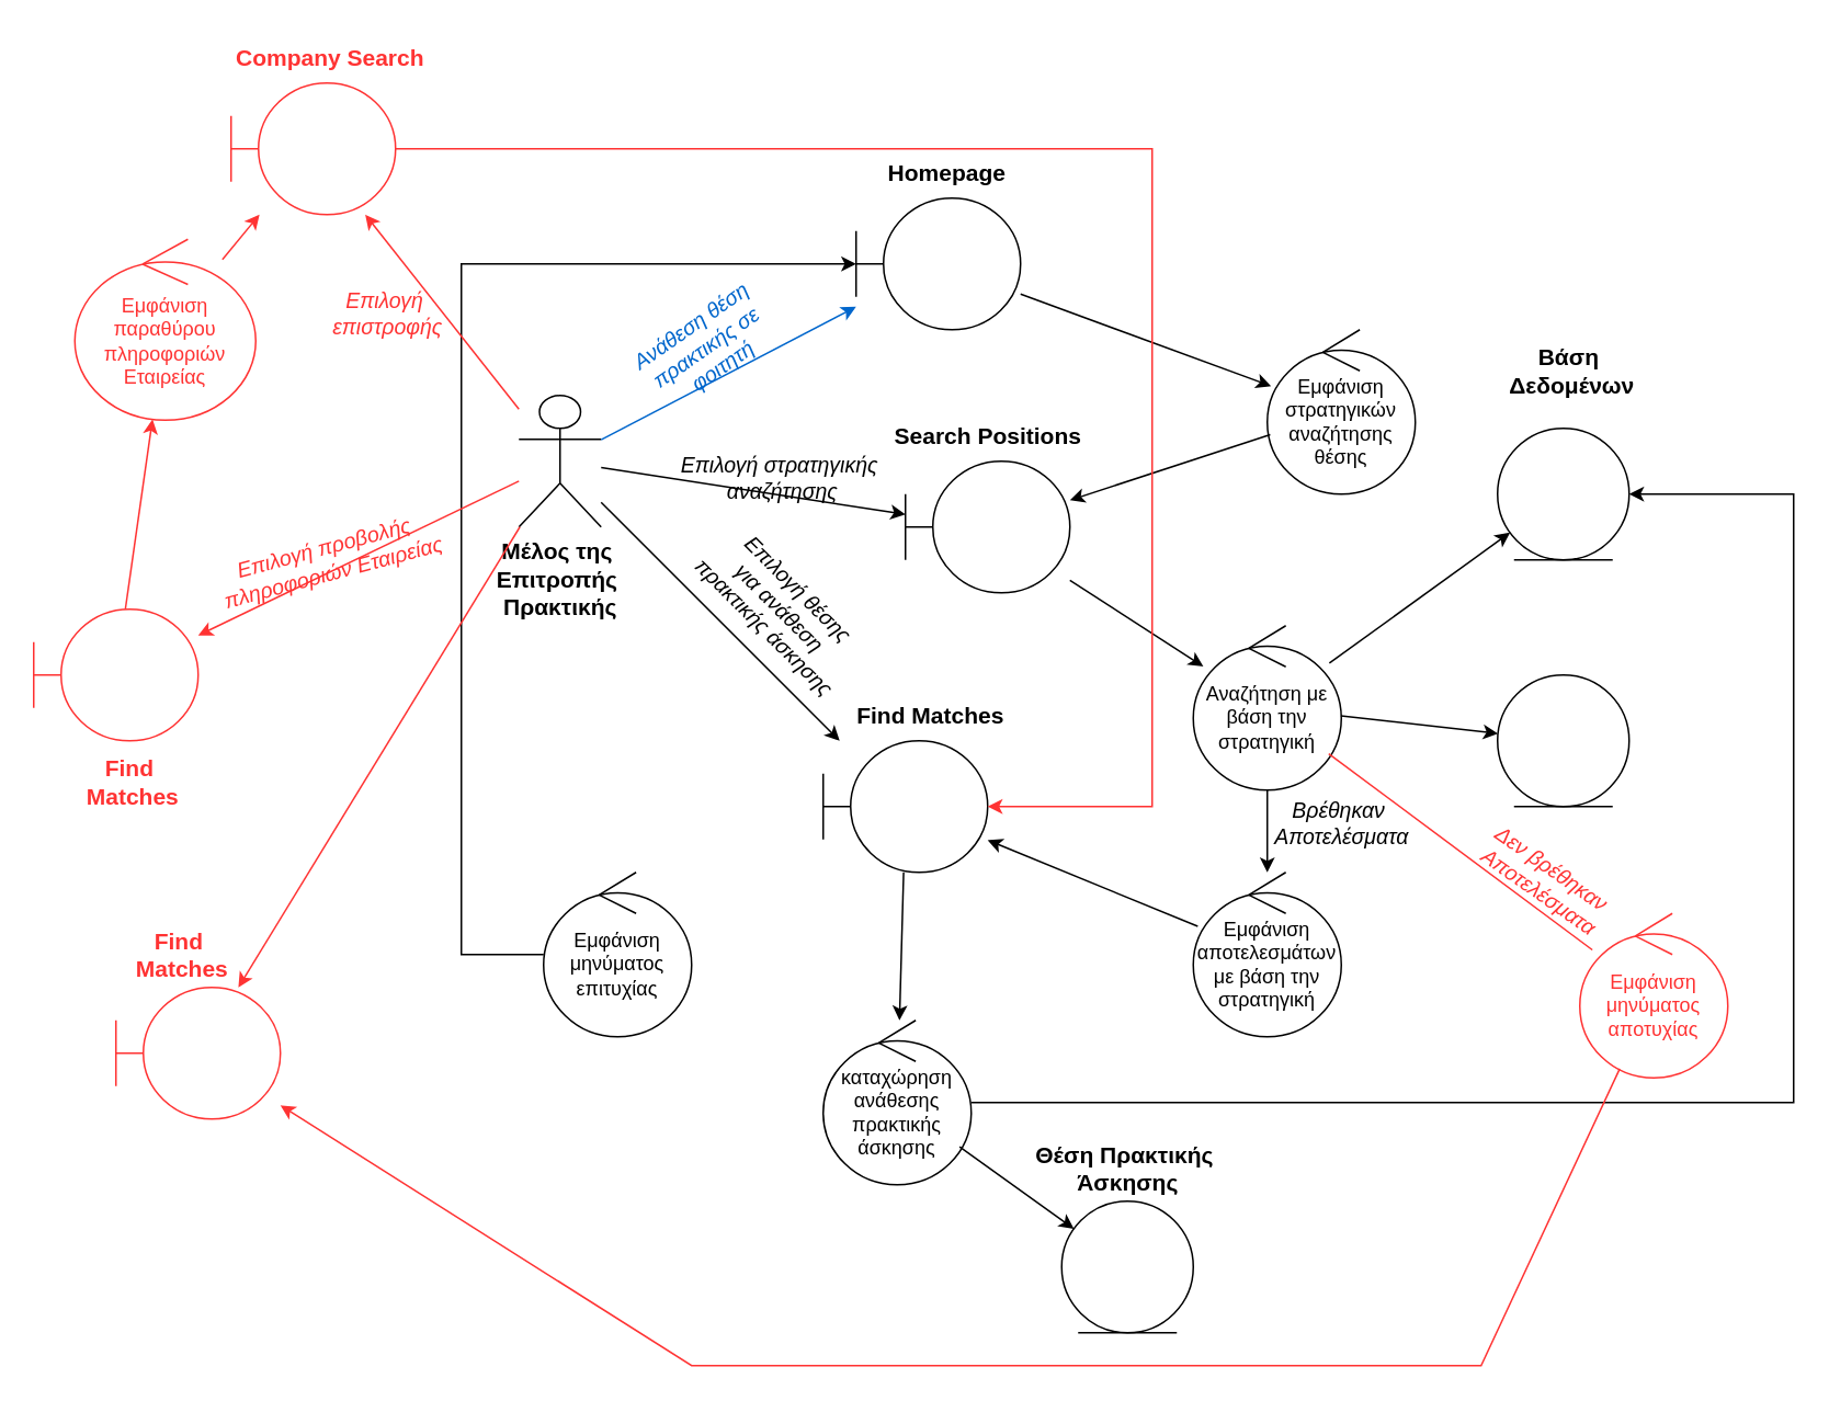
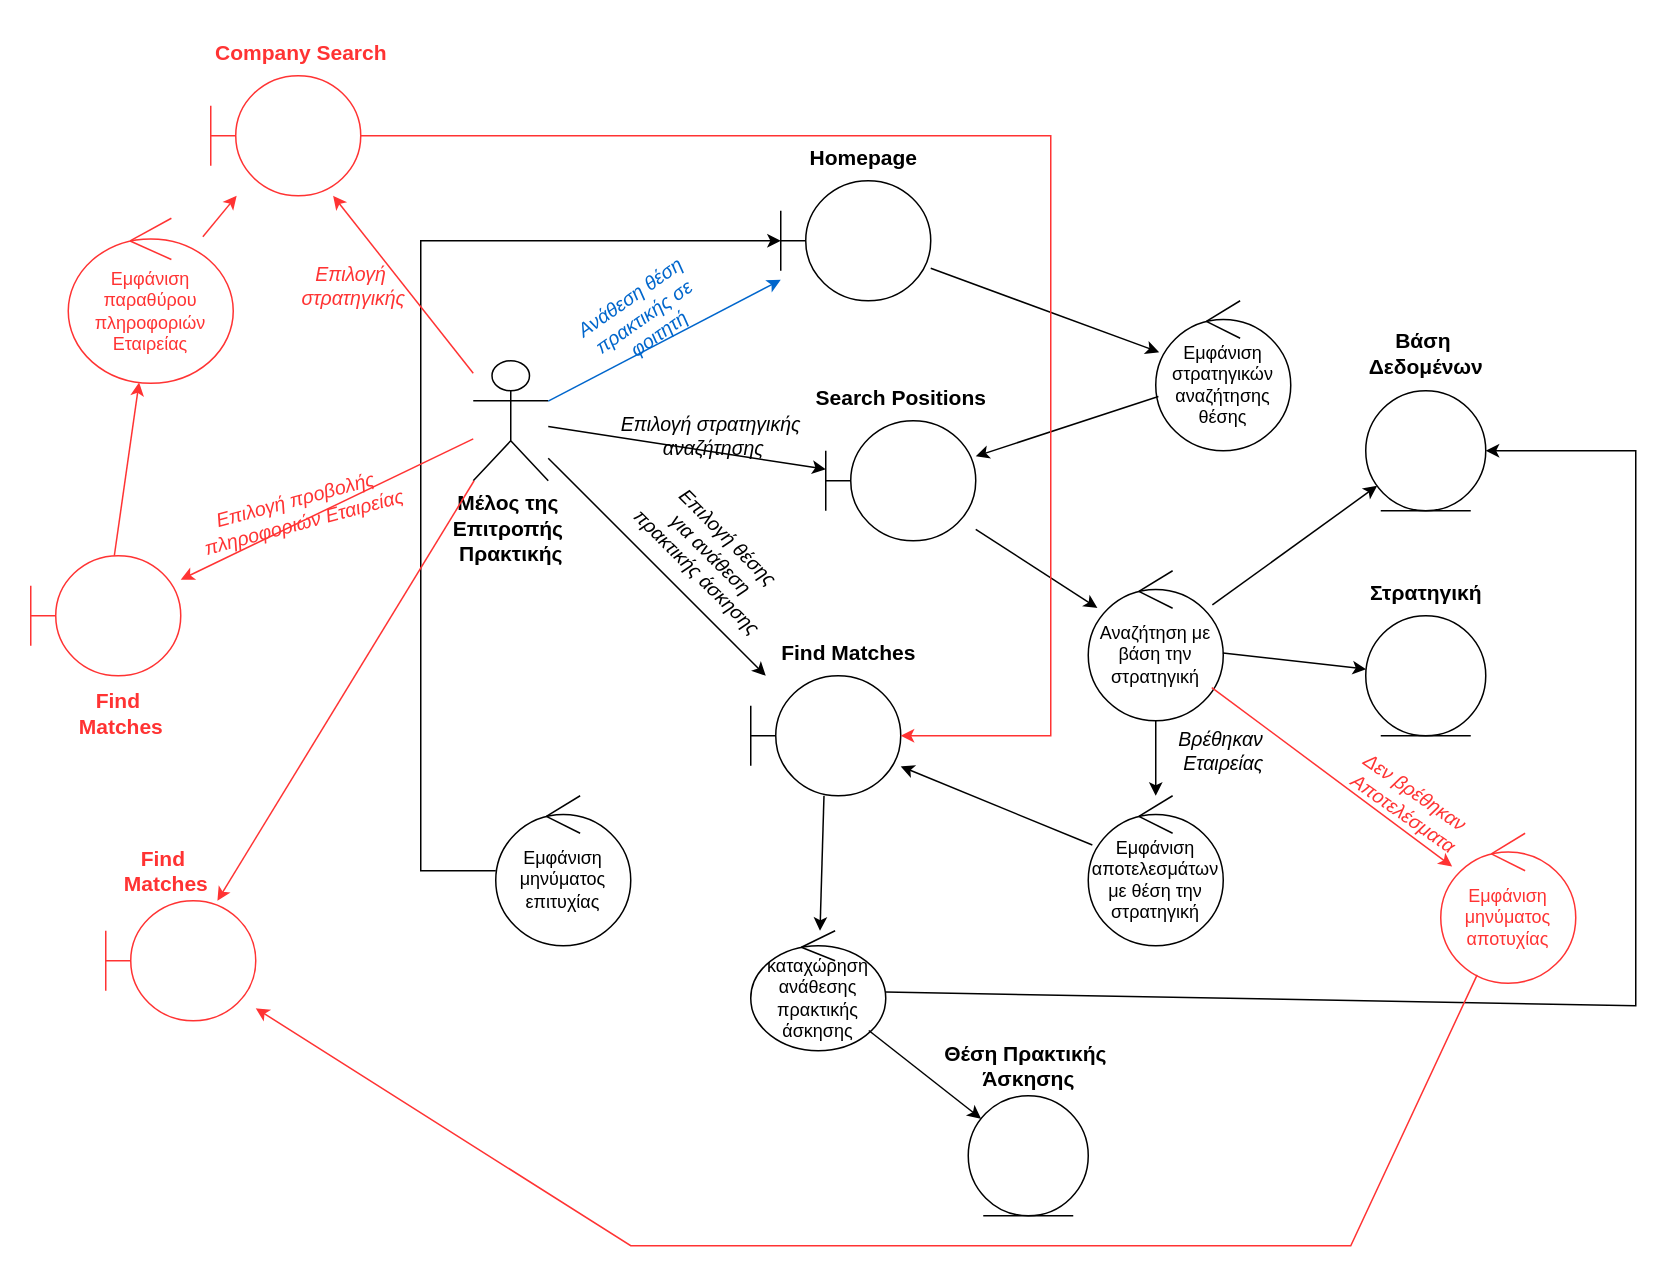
  <mxCell id="0" />
  <mxCell id="1" parent="0" />
  <mxCell id="2" value="&lt;span style=&quot;font-size: 14px;&quot;&gt;&lt;b&gt;Μέλος της&amp;nbsp;&lt;/b&gt;&lt;/span&gt;&lt;div&gt;&lt;span style=&quot;font-size: 14px;&quot;&gt;&lt;b&gt;Επιτροπής&amp;nbsp;&lt;/b&gt;&lt;/span&gt;&lt;div&gt;&lt;span style=&quot;font-size: 14px;&quot;&gt;&lt;b&gt;Πρακτικής&lt;/b&gt;&lt;/span&gt;&lt;/div&gt;&lt;/div&gt;" style="shape=umlActor;verticalLabelPosition=bottom;verticalAlign=top;html=1;outlineConnect=0;" vertex="1" parent="1"><mxGeometry x="315" y="240" width="50" height="80" as="geometry" /></mxCell>
  <mxCell id="3" value="" style="shape=umlBoundary;whiteSpace=wrap;html=1;" vertex="1" parent="1"><mxGeometry x="520" y="120" width="100" height="80" as="geometry" /></mxCell>
  <mxCell id="4" value="Homepage" style="text;html=1;align=center;verticalAlign=middle;resizable=0;points=[];autosize=1;strokeColor=none;fillColor=none;fontSize=14;fontStyle=1" vertex="1" parent="1"><mxGeometry x="530" y="90" width="90" height="30" as="geometry" /></mxCell>
  <mxCell id="5" value="" style="endArrow=classic;html=1;rounded=0;strokeColor=#0066CC;" edge="1" parent="1" target="3" source="2"><mxGeometry width="50" height="50" relative="1" as="geometry"><mxPoint x="460" y="348" as="sourcePoint" /><mxPoint x="960" y="470" as="targetPoint" /></mxGeometry></mxCell>
  <mxCell id="6" value="Ανάθεση θέση&amp;nbsp;&lt;div&gt;πρακτικής σε&amp;nbsp;&lt;/div&gt;&lt;div&gt;φοιτητή&lt;/div&gt;" style="text;html=1;align=center;verticalAlign=middle;resizable=0;points=[];autosize=1;strokeColor=none;fillColor=none;rotation=-35;fontSize=13;fontStyle=2;fontColor=#0066CC;" vertex="1" parent="1"><mxGeometry x="375" y="180" width="110" height="60" as="geometry" /></mxCell>
  <mxCell id="7" value="Εμφάνιση στρατηγικών αναζήτησης θέσης" style="ellipse;shape=umlControl;whiteSpace=wrap;html=1;fontStyle=0" vertex="1" parent="1"><mxGeometry x="770" y="200" width="90" height="100" as="geometry" /></mxCell>
  <mxCell id="8" value="" style="endArrow=classic;html=1;rounded=0;" edge="1" parent="1" source="3" target="7"><mxGeometry width="50" height="50" relative="1" as="geometry"><mxPoint x="700" y="440" as="sourcePoint" /><mxPoint x="750" y="390" as="targetPoint" /></mxGeometry></mxCell>
  <mxCell id="9" value="" style="shape=umlBoundary;whiteSpace=wrap;html=1;" vertex="1" parent="1"><mxGeometry x="550" y="280" width="100" height="80" as="geometry" /></mxCell>
  <mxCell id="10" value="Search Positions" style="text;html=1;align=center;verticalAlign=middle;resizable=0;points=[];autosize=1;strokeColor=none;fillColor=none;fontSize=14;fontStyle=1" vertex="1" parent="1"><mxGeometry x="535" y="250" width="130" height="30" as="geometry" /></mxCell>
  <mxCell id="11" value="" style="endArrow=classic;html=1;rounded=0;" edge="1" parent="1" source="7" target="9"><mxGeometry width="50" height="50" relative="1" as="geometry"><mxPoint x="700" y="440" as="sourcePoint" /><mxPoint x="750" y="390" as="targetPoint" /></mxGeometry></mxCell>
  <mxCell id="12" value="" style="endArrow=classic;html=1;rounded=0;" edge="1" parent="1" source="2" target="9"><mxGeometry width="50" height="50" relative="1" as="geometry"><mxPoint x="700" y="440" as="sourcePoint" /><mxPoint x="750" y="390" as="targetPoint" /></mxGeometry></mxCell>
  <mxCell id="13" value="Επιλογή στρατηγικής&amp;nbsp;&lt;div&gt;αναζήτησης&lt;/div&gt;" style="text;html=1;align=center;verticalAlign=middle;resizable=0;points=[];autosize=1;strokeColor=none;fillColor=none;fontSize=13;fontStyle=2" vertex="1" parent="1"><mxGeometry x="400" y="270" width="150" height="40" as="geometry" /></mxCell>
  <mxCell id="14" value="Αναζήτηση με βάση την στρατηγική" style="ellipse;shape=umlControl;whiteSpace=wrap;html=1;fontStyle=0" vertex="1" parent="1"><mxGeometry x="725" y="380" width="90" height="100" as="geometry" /></mxCell>
  <mxCell id="15" value="" style="endArrow=classic;html=1;rounded=0;" edge="1" parent="1" source="9" target="14"><mxGeometry width="50" height="50" relative="1" as="geometry"><mxPoint x="700" y="440" as="sourcePoint" /><mxPoint x="750" y="390" as="targetPoint" /></mxGeometry></mxCell>
  <mxCell id="16" value="" style="ellipse;shape=umlEntity;whiteSpace=wrap;html=1;" vertex="1" parent="1"><mxGeometry x="910" y="410" width="80" height="80" as="geometry" /></mxCell>
+ <mxCell id="17" value="Στρατηγική" style="text;html=1;align=center;verticalAlign=middle;resizable=0;points=[];autosize=1;strokeColor=none;fillColor=none;fontSize=14;fontStyle=1" vertex="1" parent="1"><mxGeometry x="905" y="380" width="90" height="30" as="geometry" /></mxCell>
  <mxCell id="18" value="" style="ellipse;shape=umlEntity;whiteSpace=wrap;html=1;" vertex="1" parent="1"><mxGeometry x="910" y="260" width="80" height="80" as="geometry" /></mxCell>
- <mxCell id="19" value="Βάση&amp;nbsp;&lt;div&gt;Δεδομένων&lt;/div&gt;" style="text;html=1;align=center;verticalAlign=middle;resizable=0;points=[];autosize=1;strokeColor=none;fillColor=none;fontSize=14;fontStyle=1" vertex="1" parent="1"><mxGeometry x="910" y="200" width="90" height="50" as="geometry" /></mxCell>
+ <mxCell id="19" value="Βάση&amp;nbsp;&lt;div&gt;Δεδομένων&lt;/div&gt;" style="text;html=1;align=center;verticalAlign=middle;resizable=0;points=[];autosize=1;strokeColor=none;fillColor=none;fontSize=14;fontStyle=1" vertex="1" parent="1"><mxGeometry x="905" y="210" width="90" height="50" as="geometry" /></mxCell>
  <mxCell id="20" value="" style="endArrow=classic;html=1;rounded=0;" edge="1" parent="1" source="14" target="18"><mxGeometry width="50" height="50" relative="1" as="geometry"><mxPoint x="700" y="440" as="sourcePoint" /><mxPoint x="750" y="390" as="targetPoint" /></mxGeometry></mxCell>
  <mxCell id="21" value="" style="endArrow=classic;html=1;rounded=0;" edge="1" parent="1" source="14" target="16"><mxGeometry width="50" height="50" relative="1" as="geometry"><mxPoint x="700" y="440" as="sourcePoint" /><mxPoint x="750" y="390" as="targetPoint" /></mxGeometry></mxCell>
- <mxCell id="22" value="Εμφάνιση αποτελεσμάτων με βάση την στρατηγική" style="ellipse;shape=umlControl;whiteSpace=wrap;html=1;fontStyle=0" vertex="1" parent="1"><mxGeometry x="725" y="530" width="90" height="100" as="geometry" /></mxCell>
+ <mxCell id="22" value="Εμφάνιση αποτελεσμάτων με θέση την στρατηγική" style="ellipse;shape=umlControl;whiteSpace=wrap;html=1;fontStyle=0" vertex="1" parent="1"><mxGeometry x="725" y="530" width="90" height="100" as="geometry" /></mxCell>
  <mxCell id="23" value="" style="endArrow=classic;html=1;rounded=0;" edge="1" parent="1" source="14" target="22"><mxGeometry width="50" height="50" relative="1" as="geometry"><mxPoint x="700" y="440" as="sourcePoint" /><mxPoint x="750" y="390" as="targetPoint" /></mxGeometry></mxCell>
  <mxCell id="24" value="" style="shape=umlBoundary;whiteSpace=wrap;html=1;" vertex="1" parent="1"><mxGeometry x="500" y="450" width="100" height="80" as="geometry" /></mxCell>
  <mxCell id="25" value="Find Matches" style="text;html=1;align=center;verticalAlign=middle;resizable=0;points=[];autosize=1;strokeColor=none;fillColor=none;fontSize=14;fontStyle=1" vertex="1" parent="1"><mxGeometry x="510" y="420" width="110" height="30" as="geometry" /></mxCell>
  <mxCell id="26" value="" style="endArrow=classic;html=1;rounded=0;" edge="1" parent="1" source="22" target="24"><mxGeometry width="50" height="50" relative="1" as="geometry"><mxPoint x="700" y="440" as="sourcePoint" /><mxPoint x="750" y="390" as="targetPoint" /></mxGeometry></mxCell>
  <mxCell id="27" value="" style="endArrow=classic;html=1;rounded=0;" edge="1" parent="1" source="2" target="24"><mxGeometry width="50" height="50" relative="1" as="geometry"><mxPoint x="700" y="440" as="sourcePoint" /><mxPoint x="750" y="390" as="targetPoint" /></mxGeometry></mxCell>
  <mxCell id="28" value="Επιλογή θέσης&amp;nbsp;&lt;div&gt;για ανάθεση&amp;nbsp;&lt;/div&gt;&lt;div&gt;πρακτικής άσκησης&lt;/div&gt;" style="text;html=1;align=center;verticalAlign=middle;resizable=0;points=[];autosize=1;strokeColor=none;fillColor=none;rotation=45;fontSize=13;fontStyle=2" vertex="1" parent="1"><mxGeometry x="405" y="340" width="140" height="60" as="geometry" /></mxCell>
- <mxCell id="29" value="καταχώρηση ανάθεσης πρακτικής άσκησης" style="ellipse;shape=umlControl;whiteSpace=wrap;html=1;fontStyle=0" vertex="1" parent="1"><mxGeometry x="500" y="620" width="90" height="100" as="geometry" /></mxCell>
+ <mxCell id="29" value="καταχώρηση ανάθεσης πρακτικής άσκησης" style="ellipse;shape=umlControl;whiteSpace=wrap;html=1;fontStyle=0" vertex="1" parent="1"><mxGeometry x="500" y="620" width="90" height="80" as="geometry" /></mxCell>
  <mxCell id="30" value="" style="endArrow=classic;html=1;rounded=0;" edge="1" parent="1" source="24" target="29"><mxGeometry width="50" height="50" relative="1" as="geometry"><mxPoint x="700" y="440" as="sourcePoint" /><mxPoint x="750" y="390" as="targetPoint" /></mxGeometry></mxCell>
  <mxCell id="31" value="" style="ellipse;shape=umlEntity;whiteSpace=wrap;html=1;" vertex="1" parent="1"><mxGeometry x="645" y="730" width="80" height="80" as="geometry" /></mxCell>
  <mxCell id="32" value="Θέση Πρακτικής&amp;nbsp;&lt;div&gt;Άσκησης&lt;/div&gt;" style="text;html=1;align=center;verticalAlign=middle;resizable=0;points=[];autosize=1;strokeColor=none;fillColor=none;fontSize=14;fontStyle=1" vertex="1" parent="1"><mxGeometry x="620" y="685" width="130" height="50" as="geometry" /></mxCell>
  <mxCell id="33" value="" style="endArrow=classic;html=1;rounded=0;" edge="1" parent="1" source="29" target="31"><mxGeometry width="50" height="50" relative="1" as="geometry"><mxPoint x="700" y="440" as="sourcePoint" /><mxPoint x="750" y="390" as="targetPoint" /></mxGeometry></mxCell>
  <mxCell id="34" value="" style="endArrow=classic;html=1;rounded=0;" edge="1" parent="1" source="29" target="18"><mxGeometry width="50" height="50" relative="1" as="geometry"><mxPoint x="700" y="440" as="sourcePoint" /><mxPoint x="1090" y="130" as="targetPoint" /><Array as="points"><mxPoint x="1090" y="670" /><mxPoint x="1090" y="300" /></Array></mxGeometry></mxCell>
  <mxCell id="35" value="Εμφάνιση μηνύματος επιτυχίας" style="ellipse;shape=umlControl;whiteSpace=wrap;html=1;fontStyle=0" vertex="1" parent="1"><mxGeometry x="330" y="530" width="90" height="100" as="geometry" /></mxCell>
  <mxCell id="36" value="" style="endArrow=classic;html=1;rounded=0;" edge="1" parent="1" source="35" target="3"><mxGeometry width="50" height="50" relative="1" as="geometry"><mxPoint x="700" y="440" as="sourcePoint" /><mxPoint x="160" y="180" as="targetPoint" /><Array as="points"><mxPoint x="280" y="580" /><mxPoint x="280" y="450" /><mxPoint x="280" y="160" /></Array></mxGeometry></mxCell>
  <mxCell id="37" value="Εμφάνιση μηνύματος αποτυχίας" style="ellipse;shape=umlControl;whiteSpace=wrap;html=1;fontStyle=0;fontColor=light-dark(#FF3333,#ED0202);strokeColor=light-dark(#FF3333,#ED0202);" vertex="1" parent="1"><mxGeometry x="960" y="555" width="90" height="100" as="geometry" /></mxCell>
- <mxCell id="38" value="Βρέθηκαν&amp;nbsp;&lt;div&gt;Αποτελέσματα&lt;/div&gt;" style="text;html=1;align=center;verticalAlign=middle;resizable=0;points=[];autosize=1;strokeColor=none;fillColor=none;fontSize=13;fontStyle=2" vertex="1" parent="1"><mxGeometry x="760" y="480" width="110" height="40" as="geometry" /></mxCell>
- <mxCell id="39" value="" style="endArrow=none;html=1;rounded=0;strokeColor=light-dark(#FF3333,#ED0202);" edge="1" parent="1" source="14" target="37"><mxGeometry width="50" height="50" relative="1" as="geometry"><mxPoint x="540" y="490" as="sourcePoint" /><mxPoint x="590" y="440" as="targetPoint" /></mxGeometry></mxCell>
+ <mxCell id="38" value="Βρέθηκαν&amp;nbsp;&lt;div&gt;Εταιρείας&lt;/div&gt;" style="text;html=1;align=center;verticalAlign=middle;resizable=0;points=[];autosize=1;strokeColor=none;fillColor=none;fontSize=13;fontStyle=2" vertex="1" parent="1"><mxGeometry x="760" y="480" width="110" height="40" as="geometry" /></mxCell>
+ <mxCell id="39" value="" style="endArrow=classic;html=1;rounded=0;strokeColor=light-dark(#FF3333,#ED0202);" edge="1" parent="1" source="14" target="37"><mxGeometry width="50" height="50" relative="1" as="geometry"><mxPoint x="540" y="490" as="sourcePoint" /><mxPoint x="590" y="440" as="targetPoint" /></mxGeometry></mxCell>
  <mxCell id="40" value="" style="endArrow=classic;html=1;rounded=0;strokeColor=light-dark(#FF3333,#ED0202);" edge="1" parent="1" source="37" target="41"><mxGeometry width="50" height="50" relative="1" as="geometry"><mxPoint x="540" y="490" as="sourcePoint" /><mxPoint x="590" y="440" as="targetPoint" /><Array as="points"><mxPoint x="900" y="830" /><mxPoint x="420" y="830" /></Array></mxGeometry></mxCell>
  <mxCell id="41" value="" style="shape=umlBoundary;whiteSpace=wrap;html=1;strokeColor=light-dark(#FF3333,#ED0202);" vertex="1" parent="1"><mxGeometry x="70" y="600" width="100" height="80" as="geometry" /></mxCell>
  <mxCell id="42" value="Find&amp;nbsp;&lt;div&gt;Matches&lt;/div&gt;" style="text;html=1;align=center;verticalAlign=middle;resizable=0;points=[];autosize=1;strokeColor=none;fillColor=none;fontSize=14;fontStyle=1;fontColor=light-dark(#FF3333,#ED0202);" vertex="1" parent="1"><mxGeometry x="70" y="555" width="80" height="50" as="geometry" /></mxCell>
  <mxCell id="43" value="" style="endArrow=classic;html=1;rounded=0;strokeColor=light-dark(#FF3333,#ED0202);" edge="1" parent="1" source="2" target="41"><mxGeometry width="50" height="50" relative="1" as="geometry"><mxPoint x="817" y="468" as="sourcePoint" /><mxPoint x="978" y="587" as="targetPoint" /></mxGeometry></mxCell>
  <mxCell id="44" value="Δεν βρέθηκαν&amp;nbsp;&lt;div&gt;Αποτελέσματα&lt;/div&gt;" style="text;html=1;align=center;verticalAlign=middle;resizable=0;points=[];autosize=1;strokeColor=none;fillColor=none;fontSize=13;fontStyle=2;fontColor=light-dark(#FF3333,#ED0202);rotation=35;" vertex="1" parent="1"><mxGeometry x="885" y="515" width="110" height="40" as="geometry" /></mxCell>
  <mxCell id="45" value="" style="shape=umlBoundary;whiteSpace=wrap;html=1;strokeColor=light-dark(#FF3333,#ED0202);" vertex="1" parent="1"><mxGeometry x="20" y="370" width="100" height="80" as="geometry" /></mxCell>
  <mxCell id="46" value="" style="endArrow=classic;html=1;rounded=0;strokeColor=light-dark(#FF3333,#ED0202);" edge="1" parent="1" target="45" source="2"><mxGeometry width="50" height="50" relative="1" as="geometry"><mxPoint x="290" y="342.5" as="sourcePoint" /><mxPoint x="390" y="392.5" as="targetPoint" /></mxGeometry></mxCell>
  <mxCell id="47" value="Επιλογή προβολής&amp;nbsp;&lt;div&gt;πληροφοριών Εταιρείας&lt;/div&gt;" style="text;html=1;align=center;verticalAlign=middle;resizable=0;points=[];autosize=1;strokeColor=none;fillColor=none;fontSize=13;fontStyle=2;fontColor=light-dark(#FF3333,#ED0202);rotation=-15;" vertex="1" parent="1"><mxGeometry x="120" y="320" width="160" height="40" as="geometry" /></mxCell>
  <mxCell id="48" value="Εμφάνιση παραθύρου πληροφοριών Εταιρείας" style="ellipse;shape=umlControl;whiteSpace=wrap;html=1;fontStyle=0;fontColor=light-dark(#FF3333,#ED0202);strokeColor=light-dark(#FF3333,#ED0202);" vertex="1" parent="1"><mxGeometry x="45" y="145" width="110" height="110" as="geometry" /></mxCell>
  <mxCell id="49" value="" style="endArrow=classic;html=1;rounded=0;strokeColor=light-dark(#FF3333,#ED0202);" edge="1" parent="1" source="45" target="48"><mxGeometry width="50" height="50" relative="1" as="geometry"><mxPoint x="340" y="442.5" as="sourcePoint" /><mxPoint x="390" y="392.5" as="targetPoint" /></mxGeometry></mxCell>
  <mxCell id="50" value="Find&amp;nbsp;&lt;div&gt;Matches&lt;/div&gt;" style="text;html=1;align=center;verticalAlign=middle;resizable=0;points=[];autosize=1;strokeColor=none;fillColor=none;fontSize=14;fontStyle=1;fontColor=light-dark(#FF3333,#ED0202);" vertex="1" parent="1"><mxGeometry x="40" y="450" width="80" height="50" as="geometry" /></mxCell>
  <mxCell id="51" value="" style="shape=umlBoundary;whiteSpace=wrap;html=1;strokeColor=light-dark(#FF3333,#ED0202);" vertex="1" parent="1"><mxGeometry x="140" y="50" width="100" height="80" as="geometry" /></mxCell>
  <mxCell id="52" value="" style="endArrow=classic;html=1;rounded=0;strokeColor=light-dark(#FF3333,#ED0202);" edge="1" parent="1" source="48" target="51"><mxGeometry width="50" height="50" relative="1" as="geometry"><mxPoint x="63" y="270" as="sourcePoint" /><mxPoint x="71" y="170" as="targetPoint" /></mxGeometry></mxCell>
  <mxCell id="53" value="Company Search" style="text;html=1;align=center;verticalAlign=middle;resizable=0;points=[];autosize=1;strokeColor=none;fillColor=none;fontSize=14;fontStyle=1;fontColor=light-dark(#FF3333,#ED0202);" vertex="1" parent="1"><mxGeometry x="135" y="20" width="130" height="30" as="geometry" /></mxCell>
  <mxCell id="54" value="" style="endArrow=classic;html=1;rounded=0;strokeColor=light-dark(#FF3333,#ED0202);" edge="1" parent="1" source="2" target="51"><mxGeometry width="50" height="50" relative="1" as="geometry"><mxPoint x="63" y="270" as="sourcePoint" /><mxPoint x="71" y="170" as="targetPoint" /></mxGeometry></mxCell>
- <mxCell id="55" value="Επιλογή&amp;nbsp;&lt;div&gt;επιστροφής&lt;/div&gt;" style="text;html=1;align=center;verticalAlign=middle;resizable=0;points=[];autosize=1;strokeColor=none;fillColor=none;fontSize=13;fontStyle=2;fontColor=light-dark(#FF3333,#ED0202);" vertex="1" parent="1"><mxGeometry x="190" y="170" width="90" height="40" as="geometry" /></mxCell>
+ <mxCell id="55" value="Επιλογή&amp;nbsp;&lt;div&gt;στρατηγικής&lt;/div&gt;" style="text;html=1;align=center;verticalAlign=middle;resizable=0;points=[];autosize=1;strokeColor=none;fillColor=none;fontSize=13;fontStyle=2;fontColor=light-dark(#FF3333,#ED0202);" vertex="1" parent="1"><mxGeometry x="190" y="170" width="90" height="40" as="geometry" /></mxCell>
  <mxCell id="56" value="" style="endArrow=classic;html=1;rounded=0;strokeColor=light-dark(#FF3333,#ED0202);" edge="1" parent="1" source="51" target="24"><mxGeometry width="50" height="50" relative="1" as="geometry"><mxPoint x="122" y="184" as="sourcePoint" /><mxPoint x="700" y="500" as="targetPoint" /><Array as="points"><mxPoint x="700" y="90" /><mxPoint x="700" y="490" /></Array></mxGeometry></mxCell>
